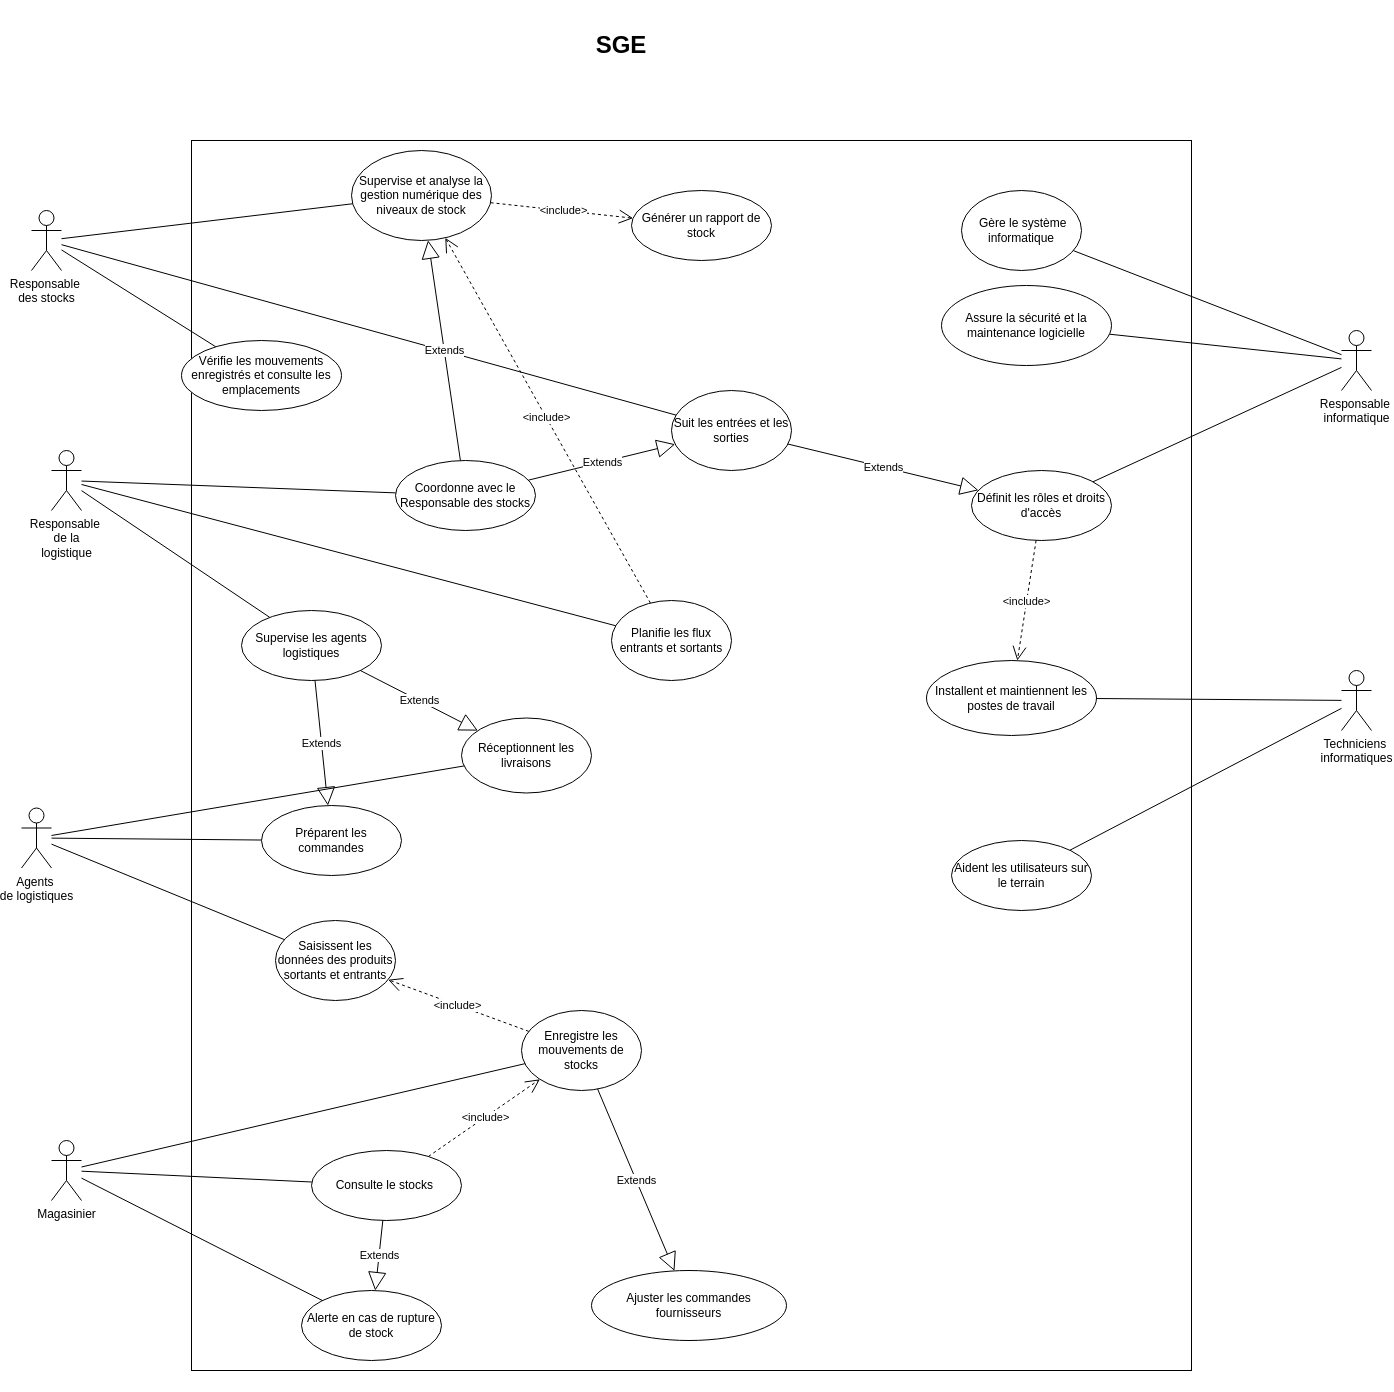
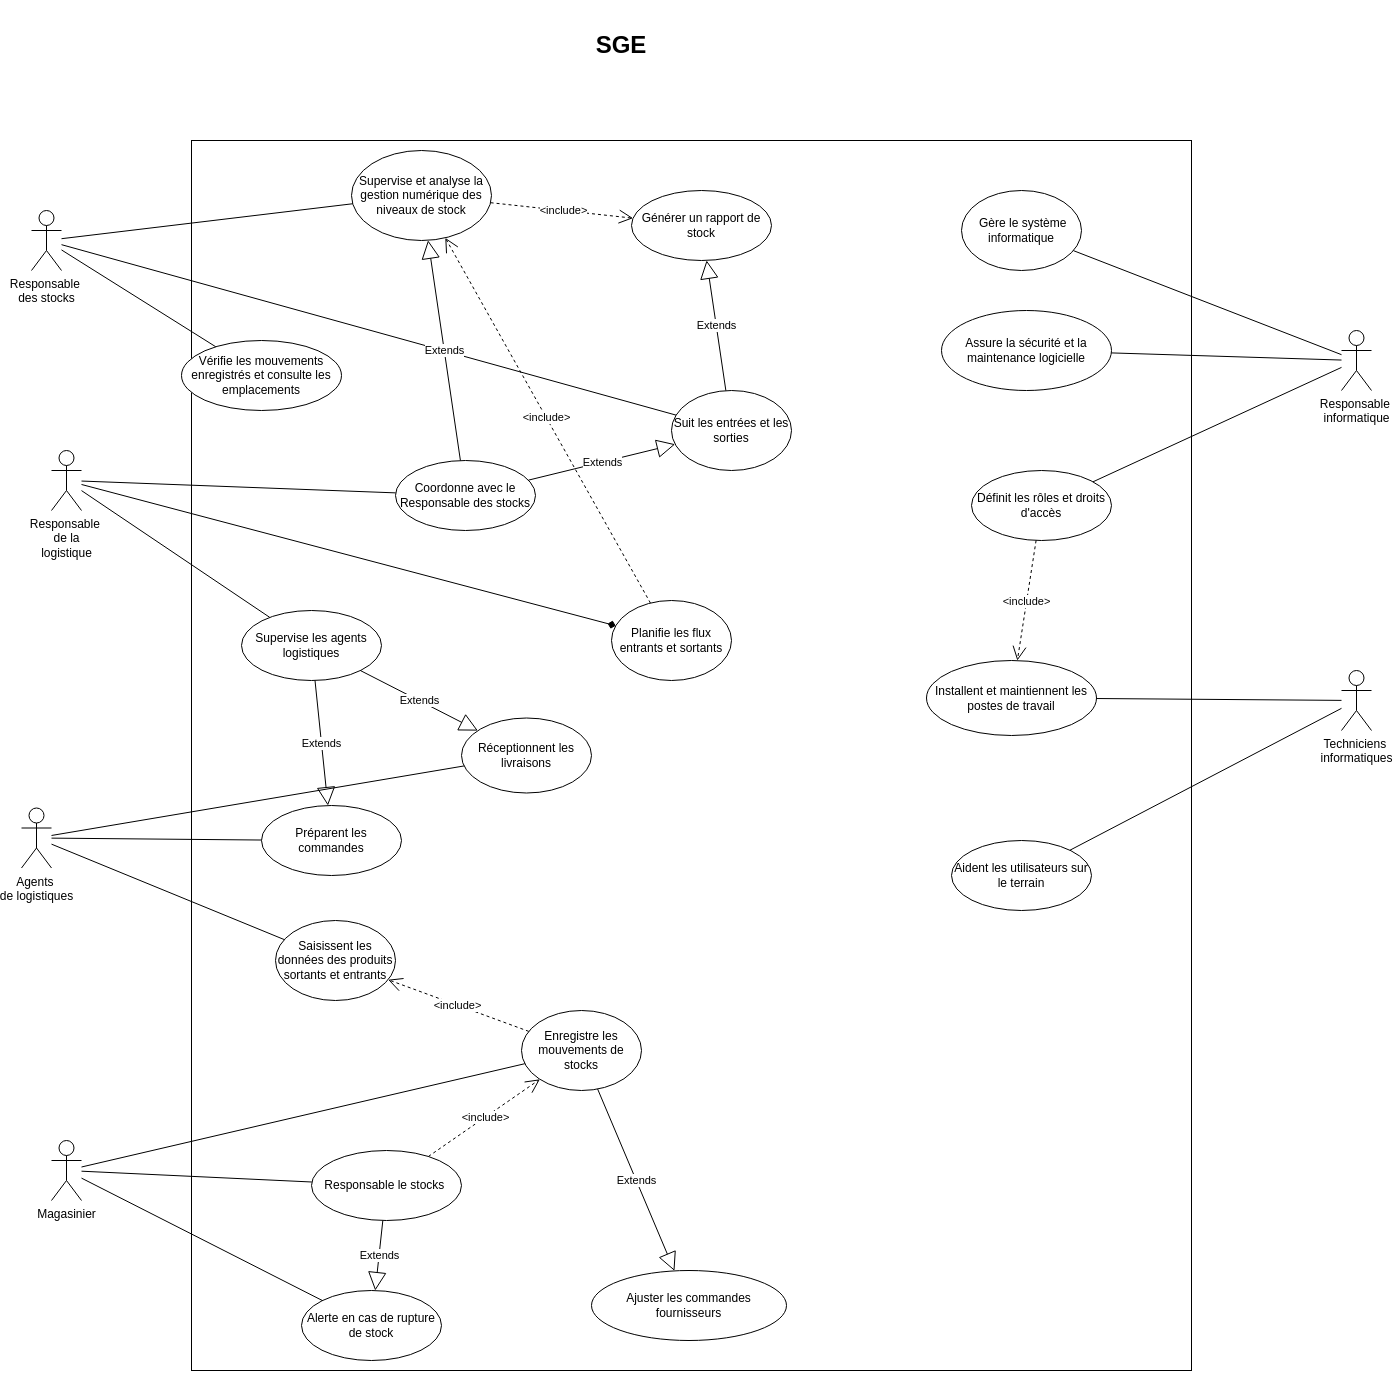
  <mxCell id="0" />
  <mxCell id="1" parent="0" />
  <mxCell id="2" value="" style="rounded=0;whiteSpace=wrap;html=1;" vertex="1" parent="1"><mxGeometry x="190" y="140" width="1000" height="1230" as="geometry" /></mxCell>
  <mxCell id="3" value="Responsable&amp;nbsp;&lt;div&gt;des&amp;nbsp;&lt;span style=&quot;background-color: transparent; color: light-dark(rgb(0, 0, 0), rgb(255, 255, 255));&quot;&gt;stocks&lt;/span&gt;&lt;/div&gt;" style="shape=umlActor;verticalLabelPosition=bottom;verticalAlign=top;html=1;outlineConnect=0;" vertex="1" parent="1"><mxGeometry x="30" y="210" width="30" height="60" as="geometry" /></mxCell>
  <mxCell id="4" value="Magasinier" style="shape=umlActor;verticalLabelPosition=bottom;verticalAlign=top;html=1;outlineConnect=0;" vertex="1" parent="1"><mxGeometry x="50" y="1140" width="30" height="60" as="geometry" /></mxCell>
  <mxCell id="5" value="Responsable&amp;nbsp;&lt;div&gt;de la&lt;/div&gt;&lt;div&gt;logistique&lt;/div&gt;" style="shape=umlActor;verticalLabelPosition=bottom;verticalAlign=top;html=1;outlineConnect=0;" vertex="1" parent="1"><mxGeometry x="50" y="450" width="30" height="60" as="geometry" /></mxCell>
  <mxCell id="6" value="Agents&amp;nbsp;&lt;div&gt;de&amp;nbsp;&lt;span style=&quot;background-color: transparent; color: light-dark(rgb(0, 0, 0), rgb(255, 255, 255));&quot;&gt;logistiques&lt;/span&gt;&lt;/div&gt;" style="shape=umlActor;verticalLabelPosition=bottom;verticalAlign=top;html=1;outlineConnect=0;" vertex="1" parent="1"><mxGeometry x="20" y="807.5" width="30" height="60" as="geometry" /></mxCell>
  <mxCell id="7" value="Responsable&amp;nbsp;&lt;div&gt;informatique&lt;/div&gt;" style="shape=umlActor;verticalLabelPosition=bottom;verticalAlign=top;html=1;outlineConnect=0;" vertex="1" parent="1"><mxGeometry x="1340" y="330" width="30" height="60" as="geometry" /></mxCell>
  <mxCell id="8" value="Techniciens&amp;nbsp;&lt;div&gt;informatiques&lt;/div&gt;" style="shape=umlActor;verticalLabelPosition=bottom;verticalAlign=top;html=1;outlineConnect=0;" vertex="1" parent="1"><mxGeometry x="1340" y="670" width="30" height="60" as="geometry" /></mxCell>
  <mxCell id="9" value="Suit les entrées et les sorties" style="ellipse;whiteSpace=wrap;html=1;" vertex="1" parent="1"><mxGeometry x="670" y="390" width="120" height="80" as="geometry" /></mxCell>
  <mxCell id="10" value="Supervise et analyse la gestion numérique des niveaux de stock" style="ellipse;whiteSpace=wrap;html=1;" vertex="1" parent="1"><mxGeometry x="350" y="150" width="140" height="90" as="geometry" /></mxCell>
- <mxCell id="11" value="Consulte le stocks&amp;nbsp;" style="ellipse;whiteSpace=wrap;html=1;" vertex="1" parent="1"><mxGeometry x="310" y="1150" width="150" height="70" as="geometry" /></mxCell>
+ <mxCell id="11" value="Responsable le stocks&amp;nbsp;" style="ellipse;whiteSpace=wrap;html=1;" vertex="1" parent="1"><mxGeometry x="310" y="1150" width="150" height="70" as="geometry" /></mxCell>
  <mxCell id="12" value="Enregistre les mouvements de stocks" style="ellipse;whiteSpace=wrap;html=1;" vertex="1" parent="1"><mxGeometry x="520" y="1010" width="120" height="80" as="geometry" /></mxCell>
  <mxCell id="13" value="" style="endArrow=none;html=1;rounded=0;" edge="1" parent="1" source="4" target="12"><mxGeometry width="50" height="50" relative="1" as="geometry"><mxPoint x="270" y="450" as="sourcePoint" /><mxPoint x="320" as="targetPoint" y="400" /></mxGeometry></mxCell>
  <mxCell id="14" value="" style="endArrow=none;html=1;rounded=0;" edge="1" parent="1" source="4" target="11"><mxGeometry width="50" height="50" relative="1" as="geometry"><mxPoint x="270" y="450" as="sourcePoint" /><mxPoint x="320" as="targetPoint" y="400" /></mxGeometry></mxCell>
  <mxCell id="15" value="Planifie les flux entrants et sortants" style="ellipse;whiteSpace=wrap;html=1;" vertex="1" parent="1"><mxGeometry x="610" y="600" width="120" height="80" as="geometry" /></mxCell>
- <mxCell id="16" value="" style="endArrow=none;html=1;rounded=0;" edge="1" parent="1" source="5" target="15"><mxGeometry width="50" height="50" relative="1" as="geometry"><mxPoint x="260" y="780" as="sourcePoint" /><mxPoint x="310" y="730" as="targetPoint" /></mxGeometry></mxCell>
+ <mxCell id="16" value="" style="endArrow=diamond;html=1;rounded=0;" edge="1" parent="1" source="5" target="15"><mxGeometry width="50" height="50" relative="1" as="geometry"><mxPoint x="260" y="780" as="sourcePoint" /><mxPoint x="310" y="730" as="targetPoint" /></mxGeometry></mxCell>
  <mxCell id="17" value="Réceptionnent les livraisons" style="ellipse;whiteSpace=wrap;html=1;" vertex="1" parent="1"><mxGeometry x="460" y="717.5" width="130" height="75" as="geometry" /></mxCell>
  <mxCell id="18" value="Saisissent les données des produits sortants et entrants" style="ellipse;whiteSpace=wrap;html=1;" vertex="1" parent="1"><mxGeometry x="274" y="920" width="120" height="80" as="geometry" /></mxCell>
  <mxCell id="19" value="" style="endArrow=none;html=1;rounded=0;" edge="1" parent="1" source="6" target="17"><mxGeometry width="50" height="50" relative="1" as="geometry"><mxPoint x="100" y="920" as="sourcePoint" /><mxPoint x="320" y="920" as="targetPoint" /></mxGeometry></mxCell>
  <mxCell id="20" value="&amp;nbsp;Gère le système informatique" style="ellipse;whiteSpace=wrap;html=1;" vertex="1" parent="1"><mxGeometry x="960" y="190" width="120" height="80" as="geometry" /></mxCell>
  <mxCell id="21" value="" style="endArrow=none;html=1;rounded=0;" edge="1" parent="1" source="20" target="7"><mxGeometry width="50" height="50" relative="1" as="geometry"><mxPoint x="1110" y="530" as="sourcePoint" /><mxPoint x="1160" y="480" as="targetPoint" /></mxGeometry></mxCell>
  <mxCell id="22" value="&lt;font style=&quot;font-size: 24px;&quot;&gt;&lt;b style=&quot;&quot;&gt;SGE&lt;/b&gt;&lt;/font&gt;" style="text;html=1;align=center;verticalAlign=middle;whiteSpace=wrap;rounded=0;" vertex="1" parent="1"><mxGeometry x="550" y="20" width="140" height="50" as="geometry" /></mxCell>
  <mxCell id="23" value="Vérifie les mouvements enregistrés et consulte les emplacements" style="ellipse;whiteSpace=wrap;html=1;" vertex="1" parent="1"><mxGeometry x="180" y="340" width="160" height="70" as="geometry" /></mxCell>
  <mxCell id="24" value="" style="endArrow=none;html=1;rounded=0;" edge="1" parent="1" source="3" target="10"><mxGeometry width="50" height="50" relative="1" as="geometry"><mxPoint x="76" y="307" as="sourcePoint" /><mxPoint x="290" y="300" as="targetPoint" /></mxGeometry></mxCell>
- <mxCell id="25" value="Assure la sécurité et la maintenance logicielle" style="ellipse;whiteSpace=wrap;html=1;" vertex="1" parent="1"><mxGeometry x="940" y="285" width="170" height="80" as="geometry" /></mxCell>
+ <mxCell id="25" value="Assure la sécurité et la maintenance logicielle" style="ellipse;whiteSpace=wrap;html=1;" vertex="1" parent="1"><mxGeometry x="940" y="310" width="170" height="80" as="geometry" /></mxCell>
  <mxCell id="26" value="" style="endArrow=none;html=1;rounded=0;" edge="1" parent="1" source="25" target="7"><mxGeometry width="50" height="50" relative="1" as="geometry"><mxPoint x="850" y="354" as="sourcePoint" /><mxPoint x="1117" y="450" as="targetPoint" /></mxGeometry></mxCell>
  <mxCell id="27" value="Installent et maintiennent les postes de travail" style="ellipse;whiteSpace=wrap;html=1;" vertex="1" parent="1"><mxGeometry x="925" y="660" width="170" height="75" as="geometry" /></mxCell>
  <mxCell id="28" value="" style="endArrow=none;html=1;rounded=0;" edge="1" parent="1" source="27" target="8"><mxGeometry width="50" height="50" relative="1" as="geometry"><mxPoint x="803" y="626" as="sourcePoint" /><mxPoint x="1080" y="782" as="targetPoint" /></mxGeometry></mxCell>
  <mxCell id="29" value="&amp;lt;include&amp;gt;" style="endArrow=open;endSize=12;dashed=1;html=1;rounded=0;" edge="1" parent="1" source="10" target="47"><mxGeometry x="0.016" width="160" relative="1" as="geometry"><mxPoint x="400" y="303" as="sourcePoint" /><mxPoint x="594.875" y="263.429" as="targetPoint" /><mxPoint as="offset" /></mxGeometry></mxCell>
  <mxCell id="30" value="&amp;lt;include&amp;gt;" style="endArrow=open;endSize=12;dashed=1;html=1;rounded=0;" edge="1" parent="1" source="11" target="12"><mxGeometry x="0.016" width="160" relative="1" as="geometry"><mxPoint x="480" y="870" as="sourcePoint" /><mxPoint x="480" y="930" as="targetPoint" /><mxPoint as="offset" /></mxGeometry></mxCell>
  <mxCell id="31" value="" style="endArrow=none;html=1;rounded=0;" edge="1" parent="1" source="3" target="23"><mxGeometry width="50" height="50" relative="1" as="geometry"><mxPoint x="70" y="255" as="sourcePoint" /><mxPoint x="291" y="325" as="targetPoint" /></mxGeometry></mxCell>
  <mxCell id="32" value="" style="endArrow=none;html=1;rounded=0;" edge="1" parent="1" source="3" target="9"><mxGeometry width="50" height="50" relative="1" as="geometry"><mxPoint x="80" y="938" as="sourcePoint" /><mxPoint x="287" y="904" as="targetPoint" /></mxGeometry></mxCell>
  <mxCell id="33" value="Alerte en cas de rupture de stock" style="ellipse;whiteSpace=wrap;html=1;" vertex="1" parent="1"><mxGeometry x="300" y="1290" width="140" height="70" as="geometry" /></mxCell>
  <mxCell id="34" value="" style="endArrow=none;html=1;rounded=0;" edge="1" parent="1" source="4" target="33"><mxGeometry width="50" height="50" relative="1" as="geometry"><mxPoint x="80" y="941" as="sourcePoint" /><mxPoint x="510" y="958" as="targetPoint" /></mxGeometry></mxCell>
  <mxCell id="35" value="Coordonne avec le Responsable des stocks" style="ellipse;whiteSpace=wrap;html=1;" vertex="1" parent="1"><mxGeometry x="394" y="460" width="140" height="70" as="geometry" /></mxCell>
  <mxCell id="36" value="" style="endArrow=none;html=1;rounded=0;" edge="1" parent="1" source="5" target="35"><mxGeometry width="50" height="50" relative="1" as="geometry"><mxPoint x="90" y="489" as="sourcePoint" /><mxPoint x="250" y="475" as="targetPoint" /></mxGeometry></mxCell>
  <mxCell id="37" value="Supervise les agents logistiques" style="ellipse;whiteSpace=wrap;html=1;" vertex="1" parent="1"><mxGeometry x="240" y="610" width="140" height="70" as="geometry" /></mxCell>
  <mxCell id="38" value="" style="endArrow=none;html=1;rounded=0;" edge="1" parent="1" source="5" target="37"><mxGeometry width="50" height="50" relative="1" as="geometry"><mxPoint x="90" y="490" as="sourcePoint" /><mxPoint x="430" y="494" as="targetPoint" /></mxGeometry></mxCell>
  <mxCell id="39" value="Définit les rôles et droits d'accès" style="ellipse;whiteSpace=wrap;html=1;" vertex="1" parent="1"><mxGeometry x="970" y="470" width="140" height="70" as="geometry" /></mxCell>
  <mxCell id="40" value="" style="endArrow=none;html=1;rounded=0;" edge="1" parent="1" source="39" target="7"><mxGeometry width="50" height="50" relative="1" as="geometry"><mxPoint x="1134" y="393" as="sourcePoint" /><mxPoint x="1370" y="371" as="targetPoint" /></mxGeometry></mxCell>
  <mxCell id="41" value="Aident les utilisateurs sur le terrain" style="ellipse;whiteSpace=wrap;html=1;" vertex="1" parent="1"><mxGeometry x="950" y="840" width="140" height="70" as="geometry" /></mxCell>
  <mxCell id="42" value="" style="endArrow=none;html=1;rounded=0;" edge="1" parent="1" source="41" target="8"><mxGeometry width="50" height="50" relative="1" as="geometry"><mxPoint x="1099" y="843" as="sourcePoint" /><mxPoint x="1360" y="831" as="targetPoint" /></mxGeometry></mxCell>
  <mxCell id="43" value="Préparent les commandes" style="ellipse;whiteSpace=wrap;html=1;" vertex="1" parent="1"><mxGeometry x="260" y="805" width="140" height="70" as="geometry" /></mxCell>
  <mxCell id="44" value="" style="endArrow=none;html=1;rounded=0;" edge="1" parent="1" source="6" target="43"><mxGeometry width="50" height="50" relative="1" as="geometry"><mxPoint x="90" y="725" as="sourcePoint" /><mxPoint x="263" y="670" as="targetPoint" /></mxGeometry></mxCell>
  <mxCell id="45" value="" style="endArrow=none;html=1;rounded=0;" edge="1" parent="1" source="6" target="18"><mxGeometry width="50" height="50" relative="1" as="geometry"><mxPoint x="100" y="735" as="sourcePoint" /><mxPoint x="273" y="680" as="targetPoint" /></mxGeometry></mxCell>
  <mxCell id="46" value="&amp;lt;include&amp;gt;" style="endArrow=open;endSize=12;dashed=1;html=1;rounded=0;" edge="1" parent="1" source="15" target="10"><mxGeometry x="0.016" width="160" relative="1" as="geometry"><mxPoint x="580" y="586" as="sourcePoint" /><mxPoint x="331" y="405" as="targetPoint" /><mxPoint as="offset" /></mxGeometry></mxCell>
  <mxCell id="47" value="Générer un rapport de stock" style="ellipse;whiteSpace=wrap;html=1;" vertex="1" parent="1"><mxGeometry x="630" y="190" width="140" height="70" as="geometry" /></mxCell>
- <mxCell id="48" value="Extends" style="endArrow=block;endSize=16;endFill=0;html=1;rounded=0;" edge="1" parent="1" source="9" target="39"><mxGeometry width="160" relative="1" as="geometry"><mxPoint x="630" y="470" as="sourcePoint" /><mxPoint x="790" y="470" as="targetPoint" /></mxGeometry></mxCell>
+ <mxCell id="48" value="Extends" style="endArrow=block;endSize=16;endFill=0;html=1;rounded=0;" edge="1" parent="1" source="9" target="47"><mxGeometry width="160" relative="1" as="geometry"><mxPoint x="630" y="470" as="sourcePoint" /><mxPoint x="790" y="470" as="targetPoint" /></mxGeometry></mxCell>
  <mxCell id="49" value="Extends" style="endArrow=block;endSize=16;endFill=0;html=1;rounded=0;" edge="1" parent="1" source="12" target="50"><mxGeometry width="160" relative="1" as="geometry"><mxPoint x="430" y="1130" as="sourcePoint" /><mxPoint x="590" y="1130" as="targetPoint" /></mxGeometry></mxCell>
  <mxCell id="50" value="Ajuster les commandes fournisseurs" style="ellipse;whiteSpace=wrap;html=1;" vertex="1" parent="1"><mxGeometry x="590" y="1270" width="195" height="70" as="geometry" /></mxCell>
  <mxCell id="51" value="&amp;lt;include&amp;gt;" style="endArrow=open;endSize=12;dashed=1;html=1;rounded=0;" edge="1" parent="1" source="39" target="27"><mxGeometry x="0.016" width="160" relative="1" as="geometry"><mxPoint x="970" y="631" as="sourcePoint" /><mxPoint x="883" y="570" as="targetPoint" /><mxPoint as="offset" /></mxGeometry></mxCell>
  <mxCell id="52" value="&amp;lt;include&amp;gt;" style="endArrow=open;endSize=12;dashed=1;html=1;rounded=0;" edge="1" parent="1" source="12" target="18"><mxGeometry x="0.016" width="160" relative="1" as="geometry"><mxPoint x="464" y="1196" as="sourcePoint" /><mxPoint x="577" y="1083" as="targetPoint" /><mxPoint as="offset" /></mxGeometry></mxCell>
  <mxCell id="53" value="Extends" style="endArrow=block;endSize=16;endFill=0;html=1;rounded=0;" edge="1" parent="1" source="37" target="17"><mxGeometry width="160" relative="1" as="geometry"><mxPoint x="489" y="800" as="sourcePoint" /><mxPoint x="470" y="670" as="targetPoint" /></mxGeometry></mxCell>
  <mxCell id="54" value="Extends" style="endArrow=block;endSize=16;endFill=0;html=1;rounded=0;" edge="1" parent="1" source="37" target="43"><mxGeometry width="160" relative="1" as="geometry"><mxPoint x="467" y="568" as="sourcePoint" /><mxPoint x="365" y="713" as="targetPoint" /></mxGeometry></mxCell>
  <mxCell id="55" value="Extends" style="endArrow=block;endSize=16;endFill=0;html=1;rounded=0;" edge="1" parent="1" source="35" target="9"><mxGeometry width="160" relative="1" as="geometry"><mxPoint x="394" y="640" as="sourcePoint" /><mxPoint x="511" y="700" as="targetPoint" /></mxGeometry></mxCell>
  <mxCell id="56" value="Extends" style="endArrow=block;endSize=16;endFill=0;html=1;rounded=0;" edge="1" parent="1" source="35" target="10"><mxGeometry width="160" relative="1" as="geometry"><mxPoint x="394" y="370" as="sourcePoint" /><mxPoint x="511" y="430" as="targetPoint" /></mxGeometry></mxCell>
  <mxCell id="57" value="Extends" style="endArrow=block;endSize=16;endFill=0;html=1;rounded=0;" edge="1" parent="1" source="11" target="33"><mxGeometry width="160" relative="1" as="geometry"><mxPoint x="460" y="1150" as="sourcePoint" /><mxPoint x="503" y="1340" as="targetPoint" /></mxGeometry></mxCell>
